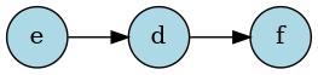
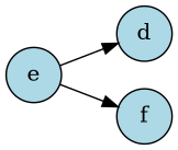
  digraph {
    rankdir=LR
    node [fillcolor=lightblue shape=circle style=filled]
    e
    d
    f
    e -> d
-   d -> f
+   e -> f
  }
